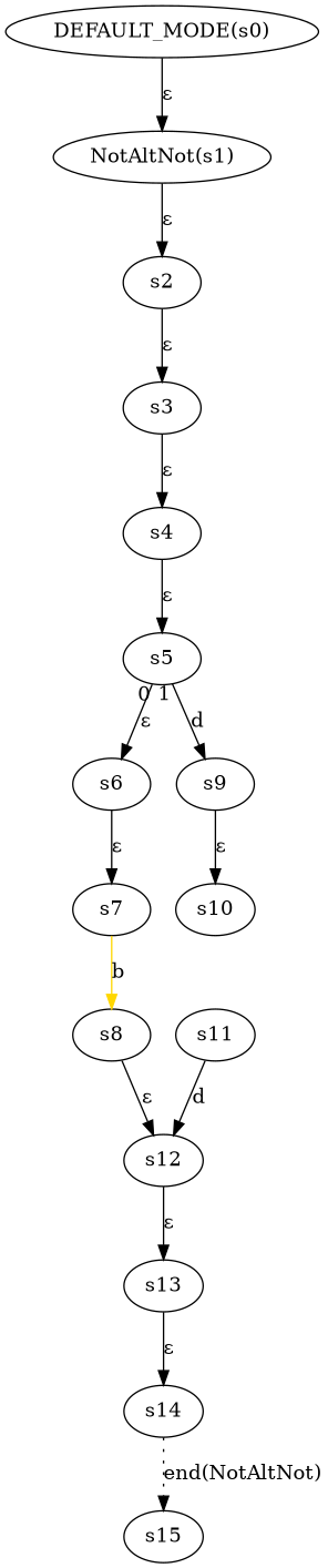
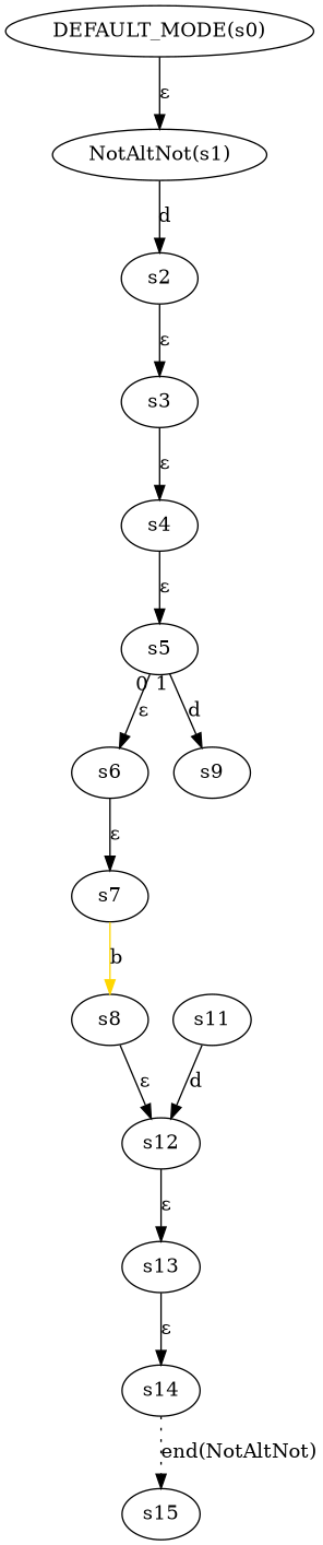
  digraph {
    rankdir=TB
    "DEFAULT_MODE(s0)"
    "NotAltNot(s1)"
    s2
    s3
    s4
    s5
    s6
    s9
    s7
-   s10
    s8
    s12
    s13
    s14
    s15
    s11
    "DEFAULT_MODE(s0)" -> "NotAltNot(s1)" [label="ε"]
-   "NotAltNot(s1)" -> s2 [label="ε"]
+   "NotAltNot(s1)" -> s2 [label=d]
    s2 -> s3 [label="ε"]
    s3 -> s4 [label="ε"]
    s4 -> s5 [label="ε"]
    s5 -> s6 [label="ε" taillabel=0]
    s5 -> s9 [label=d taillabel=1]
    s6 -> s7 [label="ε"]
-   s9 -> s10 [label="ε"]
    s7 -> s8 [color=gold label=b]
    s8 -> s12 [label="ε"]
    s12 -> s13 [label="ε"]
    s13 -> s14 [label="ε"]
    s14 -> s15 [label="end(NotAltNot)" style=dotted]
    s11 -> s12 [label=d]
  }
